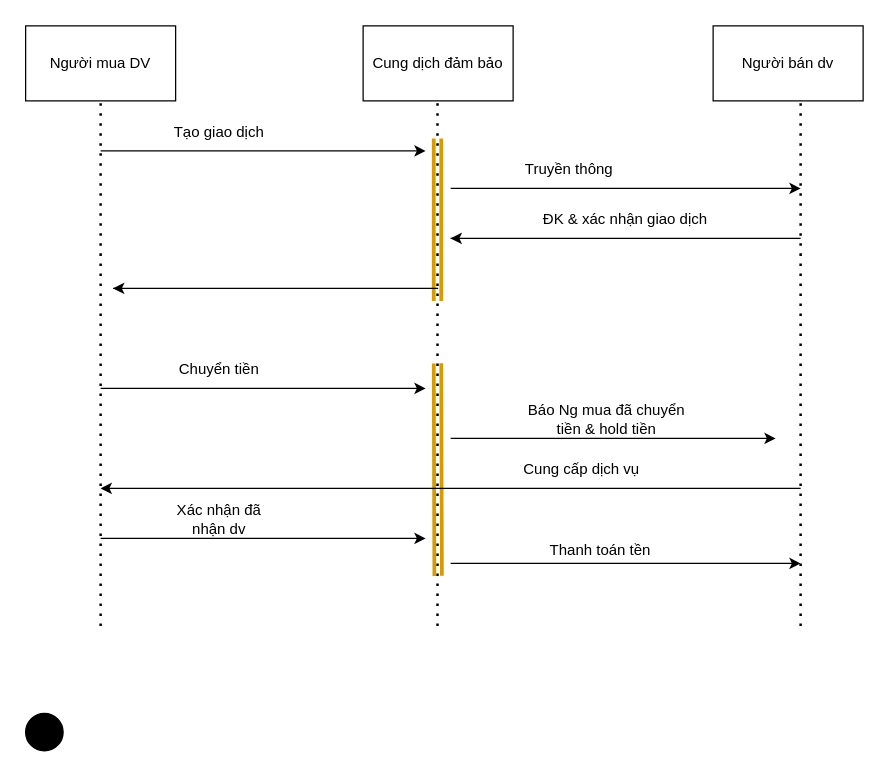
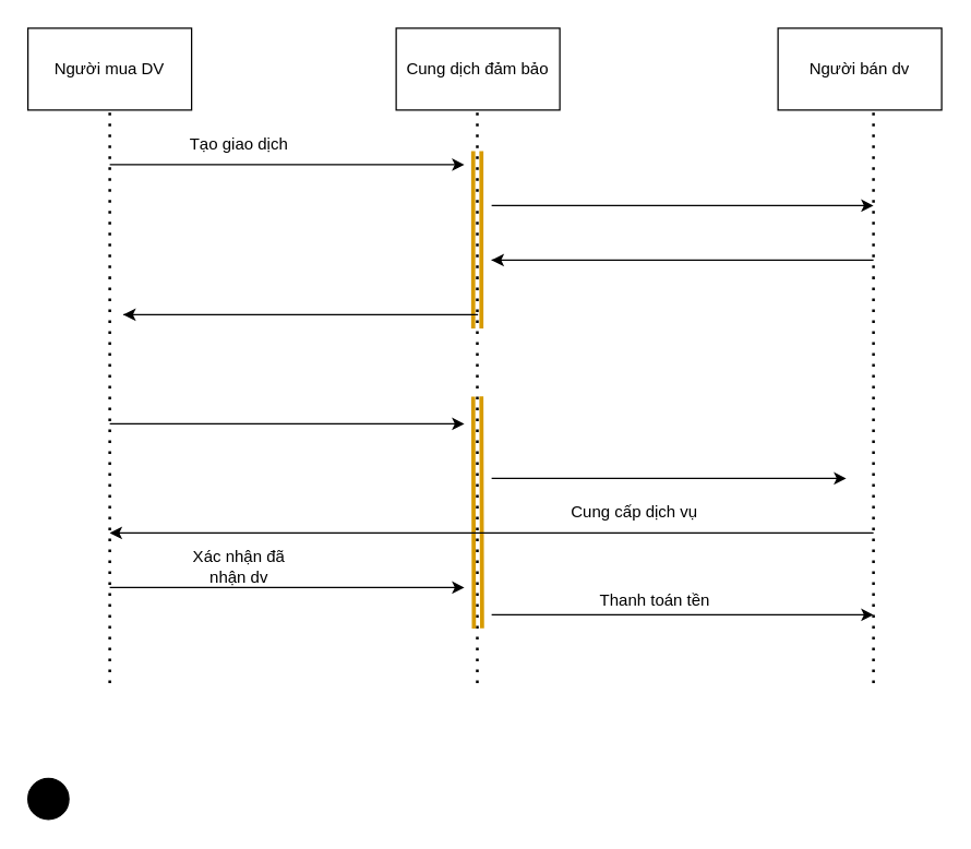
  <mxCell id="0" />
  <mxCell id="1" parent="0" />
  <mxCell id="2" value="Người mua DV" style="rounded=0;whiteSpace=wrap;html=1;" vertex="1" parent="1"><mxGeometry x="20" y="20" width="120" height="60" as="geometry" /></mxCell>
  <mxCell id="3" value="Người bán dv" style="rounded=0;whiteSpace=wrap;html=1;" vertex="1" parent="1"><mxGeometry x="570" y="20" width="120" height="60" as="geometry" /></mxCell>
  <mxCell id="4" value="Cung dịch đảm bảo" style="rounded=0;whiteSpace=wrap;html=1;" vertex="1" parent="1"><mxGeometry x="290" y="20" width="120" height="60" as="geometry" /></mxCell>
  <mxCell id="5" value="" style="endArrow=none;dashed=1;html=1;dashPattern=1 3;strokeWidth=2;rounded=0;" edge="1" parent="1"><mxGeometry width="50" height="50" relative="1" as="geometry"><mxPoint x="80" y="500" as="sourcePoint" /><mxPoint x="80" y="80" as="targetPoint" /></mxGeometry></mxCell>
  <mxCell id="6" value="" style="endArrow=none;dashed=1;html=1;dashPattern=1 3;strokeWidth=2;rounded=0;" edge="1" parent="1"><mxGeometry width="50" height="50" relative="1" as="geometry"><mxPoint x="349.5" y="500" as="sourcePoint" /><mxPoint x="349.5" y="80" as="targetPoint" /></mxGeometry></mxCell>
  <mxCell id="7" value="" style="endArrow=none;dashed=1;html=1;dashPattern=1 3;strokeWidth=2;rounded=0;" edge="1" parent="1"><mxGeometry width="50" height="50" relative="1" as="geometry"><mxPoint x="640" y="500" as="sourcePoint" /><mxPoint x="640" y="80" as="targetPoint" /></mxGeometry></mxCell>
  <mxCell id="8" value="" style="endArrow=classic;html=1;rounded=0;" edge="1" parent="1"><mxGeometry width="50" height="50" relative="1" as="geometry"><mxPoint x="80" y="120" as="sourcePoint" /><mxPoint x="340" y="120" as="targetPoint" /></mxGeometry></mxCell>
  <mxCell id="9" value="Tạo giao dịch" style="text;html=1;strokeColor=none;fillColor=none;align=center;verticalAlign=middle;whiteSpace=wrap;rounded=0;" vertex="1" parent="1"><mxGeometry x="130" y="90" width="90" height="30" as="geometry" /></mxCell>
  <mxCell id="10" value="" style="shape=link;html=1;rounded=0;strokeWidth=3;fillColor=#ffe6cc;strokeColor=#d79b00;" edge="1" parent="1"><mxGeometry width="100" relative="1" as="geometry"><mxPoint x="349.5" y="110" as="sourcePoint" /><mxPoint x="349.5" y="240" as="targetPoint" /></mxGeometry></mxCell>
  <mxCell id="11" value="" style="endArrow=classic;html=1;rounded=0;" edge="1" parent="1"><mxGeometry width="50" height="50" relative="1" as="geometry"><mxPoint x="360" y="150" as="sourcePoint" /><mxPoint x="640" y="150" as="targetPoint" /></mxGeometry></mxCell>
- <mxCell id="12" value="Truyền thông" style="text;html=1;strokeColor=none;fillColor=none;align=center;verticalAlign=middle;whiteSpace=wrap;rounded=0;" vertex="1" parent="1"><mxGeometry x="410" y="120" width="90" height="30" as="geometry" /></mxCell>
  <mxCell id="13" value="" style="endArrow=classic;html=1;rounded=0;" edge="1" parent="1"><mxGeometry width="50" height="50" relative="1" as="geometry"><mxPoint x="360" y="190" as="sourcePoint" /><mxPoint x="360" y="190" as="targetPoint" /><Array as="points"><mxPoint x="640" y="190" /></Array></mxGeometry></mxCell>
- <mxCell id="14" value="ĐK &amp;amp; xác nhận giao dịch" style="text;html=1;strokeColor=none;fillColor=none;align=center;verticalAlign=middle;whiteSpace=wrap;rounded=0;" vertex="1" parent="1"><mxGeometry x="420" y="160" width="160" height="30" as="geometry" /></mxCell>
  <mxCell id="15" value="" style="endArrow=classic;html=1;rounded=0;" edge="1" parent="1"><mxGeometry width="50" height="50" relative="1" as="geometry"><mxPoint x="80" y="310" as="sourcePoint" /><mxPoint x="340" y="310" as="targetPoint" /></mxGeometry></mxCell>
- <mxCell id="16" value="Chuyển tiền" style="text;html=1;strokeColor=none;fillColor=none;align=center;verticalAlign=middle;whiteSpace=wrap;rounded=0;" vertex="1" parent="1"><mxGeometry x="130" y="280" width="90" height="30" as="geometry" /></mxCell>
  <mxCell id="17" value="" style="endArrow=classic;html=1;rounded=0;" edge="1" parent="1"><mxGeometry width="50" height="50" relative="1" as="geometry"><mxPoint x="90" y="230" as="sourcePoint" /><mxPoint x="90" y="230" as="targetPoint" /><Array as="points"><mxPoint x="350" y="230" /></Array></mxGeometry></mxCell>
  <mxCell id="18" value="" style="shape=link;html=1;rounded=0;strokeWidth=3;fillColor=#ffe6cc;strokeColor=#d79b00;" edge="1" parent="1"><mxGeometry width="100" relative="1" as="geometry"><mxPoint x="349.5" y="290" as="sourcePoint" /><mxPoint x="350" y="460" as="targetPoint" /></mxGeometry></mxCell>
  <mxCell id="19" value="" style="endArrow=classic;html=1;rounded=0;" edge="1" parent="1"><mxGeometry width="50" height="50" relative="1" as="geometry"><mxPoint x="360" y="350" as="sourcePoint" /><mxPoint x="620" y="350" as="targetPoint" /></mxGeometry></mxCell>
- <mxCell id="20" value="Báo Ng mua đã chuyển tiền &amp;amp; hold tiền" style="text;html=1;strokeColor=none;fillColor=none;align=center;verticalAlign=middle;whiteSpace=wrap;rounded=0;" vertex="1" parent="1"><mxGeometry x="410" y="320" width="150" height="30" as="geometry" /></mxCell>
  <mxCell id="21" value="" style="endArrow=classic;html=1;rounded=0;" edge="1" parent="1"><mxGeometry width="50" height="50" relative="1" as="geometry"><mxPoint x="360" y="390" as="sourcePoint" /><mxPoint x="80" y="390" as="targetPoint" /><Array as="points"><mxPoint x="640" y="390" /></Array></mxGeometry></mxCell>
  <mxCell id="22" value="Cung cấp dịch vụ" style="text;html=1;strokeColor=none;fillColor=none;align=center;verticalAlign=middle;whiteSpace=wrap;rounded=0;" vertex="1" parent="1"><mxGeometry x="385" y="360" width="160" height="30" as="geometry" /></mxCell>
  <mxCell id="23" value="" style="endArrow=classic;html=1;rounded=0;" edge="1" parent="1"><mxGeometry width="50" height="50" relative="1" as="geometry"><mxPoint x="80" y="430" as="sourcePoint" /><mxPoint x="340" y="430" as="targetPoint" /></mxGeometry></mxCell>
  <mxCell id="24" value="Xác nhận đã nhận dv" style="text;html=1;strokeColor=none;fillColor=none;align=center;verticalAlign=middle;whiteSpace=wrap;rounded=0;" vertex="1" parent="1"><mxGeometry x="130" y="400" width="90" height="30" as="geometry" /></mxCell>
  <mxCell id="25" value="" style="endArrow=classic;html=1;rounded=0;" edge="1" parent="1"><mxGeometry width="50" height="50" relative="1" as="geometry"><mxPoint x="360" y="450" as="sourcePoint" /><mxPoint x="640" y="450" as="targetPoint" /></mxGeometry></mxCell>
  <mxCell id="26" value="Thanh toán tền" style="text;html=1;strokeColor=none;fillColor=none;align=center;verticalAlign=middle;whiteSpace=wrap;rounded=0;" vertex="1" parent="1"><mxGeometry x="435" y="425" width="90" height="30" as="geometry" /></mxCell>
  <mxCell id="27" value="" style="ellipse;fillColor=strokeColor;" vertex="1" parent="1"><mxGeometry x="20" y="570" width="30" height="30" as="geometry" /></mxCell>
